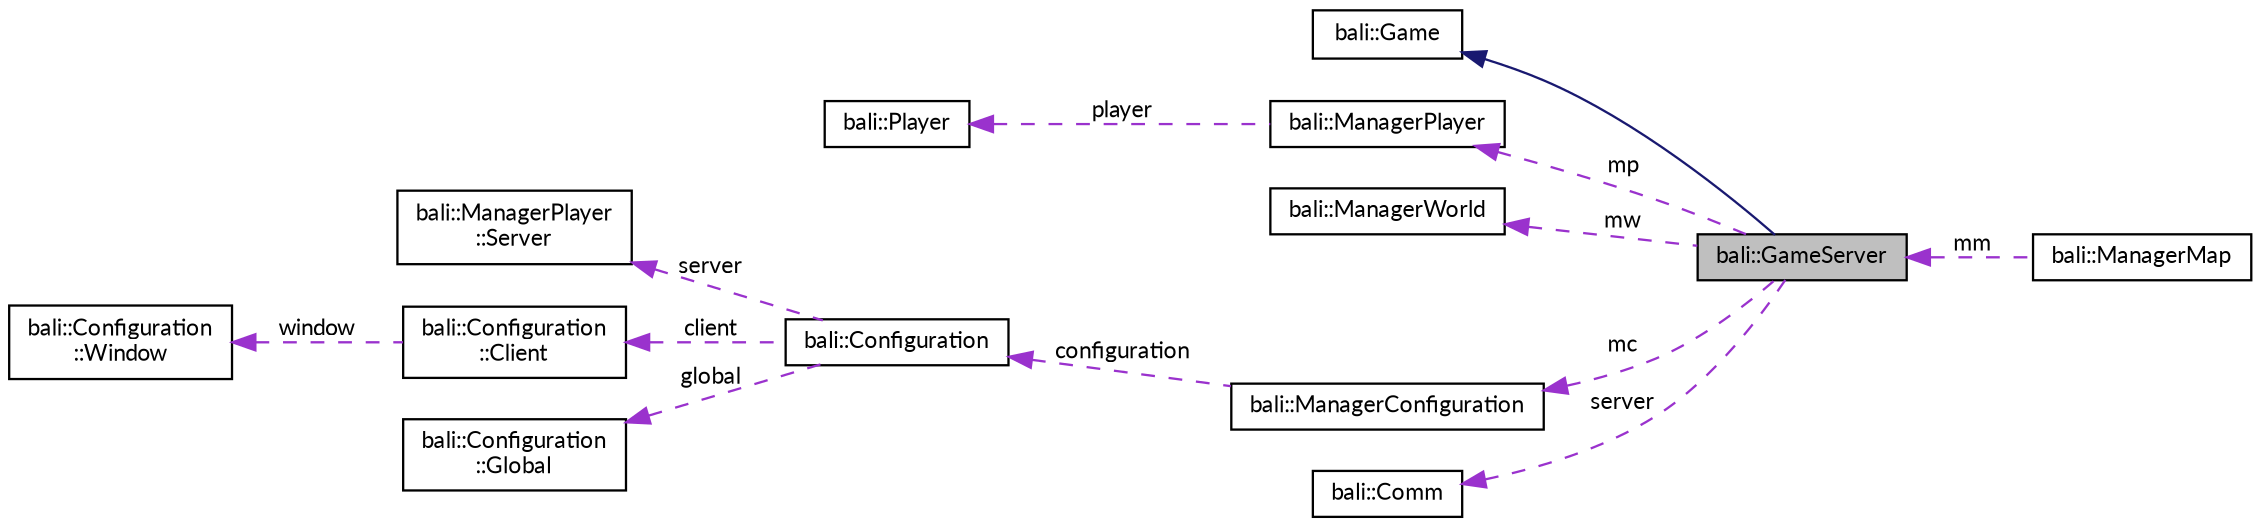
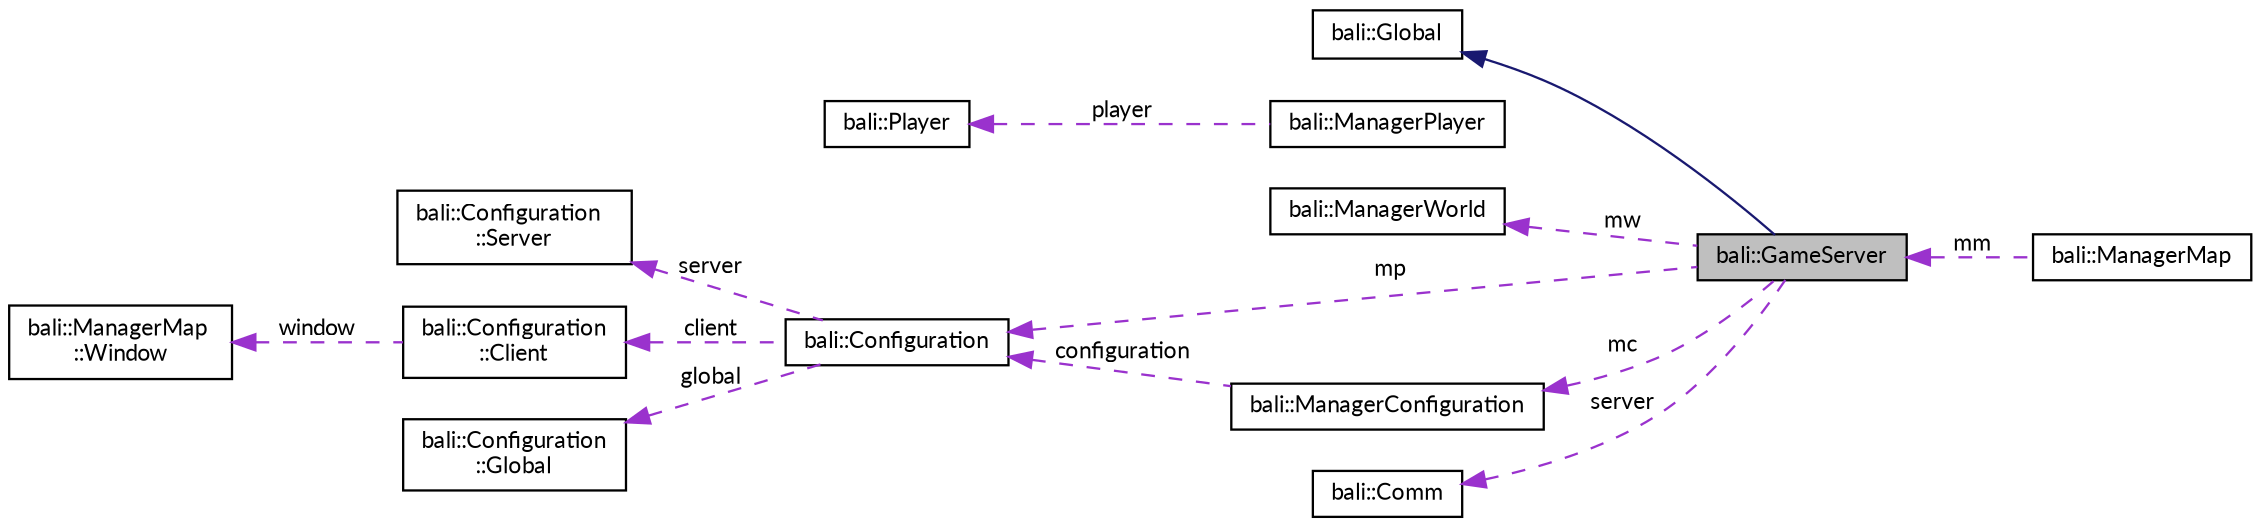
  digraph {
    fontname=Lato
    rankdir=LR
    node [color=black fillcolor=white fontname=Lato fontsize=10 shape=record style=filled]
    edge [color=darkorchid3 dir=back fontname=Lato fontsize=10 labelfontname=Helvetica labelfontsize=10 style=dashed]
    n1 [fillcolor=grey75 fontcolor=black height=0.2 label="bali::GameServer" width=0.4]
    n2 [height=0.2 label="bali::ManagerMap" width=0.4]
-   n3 [height=0.2 label="bali::Game" width=0.4]
+   n3 [height=0.2 label="bali::Global" width=0.4]
    n4 [height=0.2 label="bali::ManagerPlayer" width=0.4]
    n5 [height=0.2 label="bali::Player" width=0.4]
    n6 [height=0.2 label="bali::ManagerWorld" width=0.4]
    n7 [height=0.2 label="bali::ManagerConfiguration" width=0.4]
    n8 [height=0.2 label="bali::Configuration" width=0.4]
-   n9 [height=0.2 label="bali::ManagerPlayer\l::Server" width=0.4]
+   n9 [height=0.2 label="bali::Configuration\l::Server" width=0.4]
    n10 [height=0.2 label="bali::Configuration\l::Client" width=0.4]
-   n11 [height=0.2 label="bali::Configuration\l::Window" width=0.4]
+   n11 [height=0.2 label="bali::ManagerMap\l::Window" width=0.4]
    n12 [height=0.2 label="bali::Configuration\l::Global" width=0.4]
    n13 [height=0.2 label="bali::Comm" width=0.4]
    n1 -> n2 [label=" mm"]
    n3 -> n1 [color=midnightblue style=solid]
-   n4 -> n1 [label=" mp"]
+   n8 -> n1 [label=" mp"]
    n5 -> n4 [label=" player"]
    n6 -> n1 [label=" mw"]
    n7 -> n1 [label=" mc"]
    n8 -> n7 [label=" configuration"]
    n9 -> n8 [label=" server"]
    n10 -> n8 [label=" client"]
    n11 -> n10 [label=" window"]
    n12 -> n8 [label=" global"]
    n13 -> n1 [label=" server"]
  }
